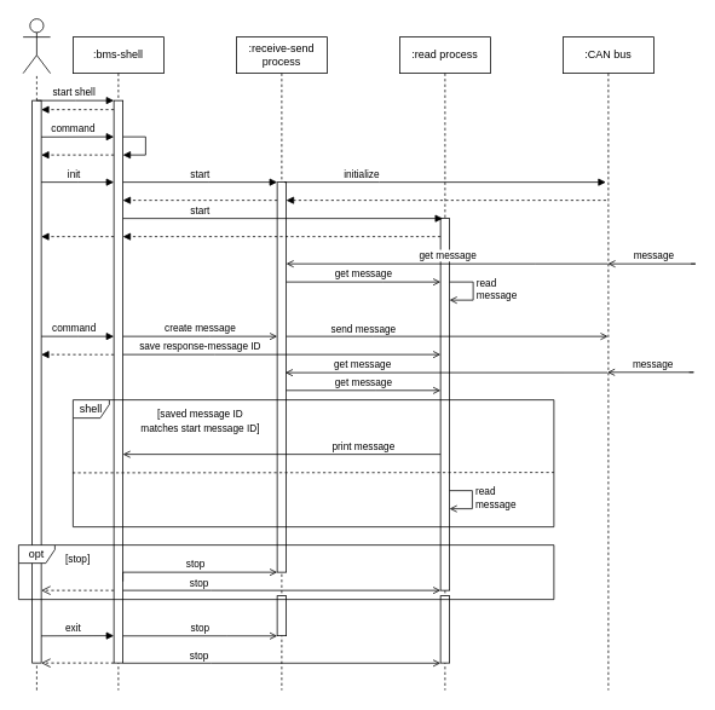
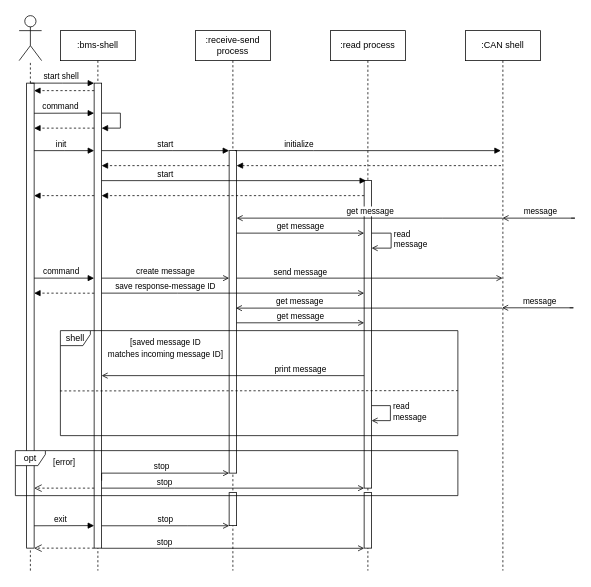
  <mxCell id="0" />
  <mxCell id="1" parent="0" />
  <mxCell id="2" value=":read process" style="shape=umlLifeline;perimeter=lifelinePerimeter;whiteSpace=wrap;html=1;container=0;dropTarget=0;collapsible=0;recursiveResize=0;outlineConnect=0;portConstraint=eastwest;newEdgeStyle={&quot;edgeStyle&quot;:&quot;elbowEdgeStyle&quot;,&quot;elbow&quot;:&quot;vertical&quot;,&quot;curved&quot;:0,&quot;rounded&quot;:0};" parent="1" vertex="1"><mxGeometry x="440" y="40" width="100" height="720" as="geometry" /></mxCell>
  <mxCell id="3" value="" style="html=1;points=[];perimeter=orthogonalPerimeter;outlineConnect=0;targetShapes=umlLifeline;portConstraint=eastwest;newEdgeStyle={&quot;edgeStyle&quot;:&quot;elbowEdgeStyle&quot;,&quot;elbow&quot;:&quot;vertical&quot;,&quot;curved&quot;:0,&quot;rounded&quot;:0};" parent="2" vertex="1"><mxGeometry x="45" y="200" width="10" height="410" as="geometry" /></mxCell>
  <mxCell id="4" value="read&lt;br&gt;message" style="html=1;align=left;spacingLeft=2;endArrow=open;rounded=0;edgeStyle=orthogonalEdgeStyle;curved=0;rounded=0;endFill=0;" edge="1" parent="2" source="3" target="3"><mxGeometry x="-0.061" relative="1" as="geometry"><mxPoint x="56.0" y="270" as="sourcePoint" /><Array as="points"><mxPoint x="81" y="270" /><mxPoint x="81" y="290" /></Array><mxPoint x="56.0" y="290" as="targetPoint" /><mxPoint as="offset" /></mxGeometry></mxCell>
  <mxCell id="5" value="read&lt;br&gt;message" style="html=1;align=left;spacingLeft=2;endArrow=open;rounded=0;edgeStyle=orthogonalEdgeStyle;curved=0;rounded=0;endFill=0;" edge="1" parent="2"><mxGeometry x="-0.061" relative="1" as="geometry"><mxPoint x="55" y="500.004" as="sourcePoint" /><Array as="points"><mxPoint x="80" y="499.97" /><mxPoint x="80" y="519.97" /></Array><mxPoint x="55" y="520.004" as="targetPoint" /><mxPoint as="offset" /></mxGeometry></mxCell>
  <mxCell id="6" value="" style="html=1;points=[];perimeter=orthogonalPerimeter;outlineConnect=0;targetShapes=umlLifeline;portConstraint=eastwest;newEdgeStyle={&quot;edgeStyle&quot;:&quot;elbowEdgeStyle&quot;,&quot;elbow&quot;:&quot;vertical&quot;,&quot;curved&quot;:0,&quot;rounded&quot;:0};" vertex="1" parent="2"><mxGeometry x="45" y="616" width="10" height="74" as="geometry" /></mxCell>
  <mxCell id="7" value="" style="endArrow=none;dashed=1;html=1;strokeWidth=1;rounded=0;" parent="1" target="8" edge="1"><mxGeometry width="50" height="50" relative="1" as="geometry"><mxPoint x="40" y="760" as="sourcePoint" /><mxPoint x="40" y="80" as="targetPoint" /><Array as="points"><mxPoint x="40" y="200" /></Array></mxGeometry></mxCell>
  <mxCell id="8" value="" style="html=1;points=[];perimeter=orthogonalPerimeter;outlineConnect=0;targetShapes=umlLifeline;portConstraint=eastwest;newEdgeStyle={&quot;edgeStyle&quot;:&quot;elbowEdgeStyle&quot;,&quot;elbow&quot;:&quot;vertical&quot;,&quot;curved&quot;:0,&quot;rounded&quot;:0};" parent="1" vertex="1"><mxGeometry x="35" y="110" width="10" height="620" as="geometry" /></mxCell>
  <mxCell id="9" value=":bms-shell" style="shape=umlLifeline;perimeter=lifelinePerimeter;whiteSpace=wrap;html=1;container=0;dropTarget=0;collapsible=0;recursiveResize=0;outlineConnect=0;portConstraint=eastwest;newEdgeStyle={&quot;edgeStyle&quot;:&quot;elbowEdgeStyle&quot;,&quot;elbow&quot;:&quot;vertical&quot;,&quot;curved&quot;:0,&quot;rounded&quot;:0};" parent="1" vertex="1"><mxGeometry x="80" y="40" width="100" height="720" as="geometry" /></mxCell>
  <mxCell id="10" value="" style="html=1;points=[];perimeter=orthogonalPerimeter;outlineConnect=0;targetShapes=umlLifeline;portConstraint=eastwest;newEdgeStyle={&quot;edgeStyle&quot;:&quot;elbowEdgeStyle&quot;,&quot;elbow&quot;:&quot;vertical&quot;,&quot;curved&quot;:0,&quot;rounded&quot;:0};" parent="9" vertex="1"><mxGeometry x="45" y="70" width="10" height="620" as="geometry" /></mxCell>
  <mxCell id="11" value="" style="html=1;verticalAlign=top;startArrow=none;endArrow=block;startSize=8;edgeStyle=elbowEdgeStyle;elbow=vertical;curved=0;rounded=0;startFill=0;endFill=1;" parent="9" target="10" edge="1"><mxGeometry relative="1" as="geometry"><mxPoint x="-40" y="70" as="sourcePoint" /></mxGeometry></mxCell>
  <mxCell id="12" value="start shell" style="edgeLabel;html=1;align=center;verticalAlign=middle;resizable=0;points=[];" parent="11" vertex="1" connectable="0"><mxGeometry x="0.078" y="-1" relative="1" as="geometry"><mxPoint x="-6" y="-11" as="offset" /></mxGeometry></mxCell>
  <mxCell id="13" value=":receive-send&lt;br&gt;process" style="shape=umlLifeline;perimeter=lifelinePerimeter;whiteSpace=wrap;html=1;container=0;dropTarget=0;collapsible=0;recursiveResize=0;outlineConnect=0;portConstraint=eastwest;newEdgeStyle={&quot;edgeStyle&quot;:&quot;elbowEdgeStyle&quot;,&quot;elbow&quot;:&quot;vertical&quot;,&quot;curved&quot;:0,&quot;rounded&quot;:0};" parent="1" vertex="1"><mxGeometry x="260" y="40" width="100" height="720" as="geometry" /></mxCell>
  <mxCell id="14" value="" style="html=1;points=[];perimeter=orthogonalPerimeter;outlineConnect=0;targetShapes=umlLifeline;portConstraint=eastwest;newEdgeStyle={&quot;edgeStyle&quot;:&quot;elbowEdgeStyle&quot;,&quot;elbow&quot;:&quot;vertical&quot;,&quot;curved&quot;:0,&quot;rounded&quot;:0};" parent="13" vertex="1"><mxGeometry x="45" y="160" width="10" height="430" as="geometry" /></mxCell>
  <mxCell id="15" value="" style="html=1;points=[];perimeter=orthogonalPerimeter;outlineConnect=0;targetShapes=umlLifeline;portConstraint=eastwest;newEdgeStyle={&quot;edgeStyle&quot;:&quot;elbowEdgeStyle&quot;,&quot;elbow&quot;:&quot;vertical&quot;,&quot;curved&quot;:0,&quot;rounded&quot;:0};" vertex="1" parent="13"><mxGeometry x="45" y="616" width="10" height="44" as="geometry" /></mxCell>
  <mxCell id="16" value="start" style="html=1;verticalAlign=bottom;endArrow=block;edgeStyle=elbowEdgeStyle;elbow=vertical;curved=0;rounded=0;startArrow=none;startFill=0;" parent="1" edge="1"><mxGeometry relative="1" as="geometry"><mxPoint x="135" y="200" as="sourcePoint" /><Array as="points"><mxPoint x="230" y="200" /></Array><mxPoint x="305" y="200" as="targetPoint" /></mxGeometry></mxCell>
  <mxCell id="17" value="" style="html=1;verticalAlign=bottom;endArrow=open;dashed=1;endSize=8;edgeStyle=elbowEdgeStyle;elbow=vertical;curved=0;rounded=0;" parent="1" edge="1"><mxGeometry relative="1" as="geometry"><mxPoint x="45" y="730" as="targetPoint" /><Array as="points"><mxPoint x="125" y="730" /></Array><mxPoint x="125" y="730" as="sourcePoint" /></mxGeometry></mxCell>
  <mxCell id="18" value="" style="endArrow=none;dashed=1;html=1;strokeWidth=1;rounded=0;" parent="1" source="8" edge="1"><mxGeometry width="50" height="50" relative="1" as="geometry"><mxPoint x="40" y="340" as="sourcePoint" /><mxPoint x="40" y="80" as="targetPoint" /><Array as="points" /></mxGeometry></mxCell>
  <mxCell id="19" value="Actor" style="shape=umlActor;verticalLabelPosition=bottom;verticalAlign=top;html=1;outlineConnect=0;fontColor=none;noLabel=1;" parent="1" vertex="1"><mxGeometry x="25" y="20" width="30" height="60" as="geometry" /></mxCell>
  <mxCell id="20" value="" style="html=1;verticalAlign=top;startArrow=none;endArrow=block;startSize=8;edgeStyle=elbowEdgeStyle;elbow=vertical;curved=0;rounded=0;startFill=0;endFill=1;" parent="1" edge="1"><mxGeometry relative="1" as="geometry"><mxPoint x="45" y="200" as="sourcePoint" /><mxPoint x="125" y="200" as="targetPoint" /></mxGeometry></mxCell>
  <mxCell id="21" value="init" style="edgeLabel;html=1;align=center;verticalAlign=middle;resizable=0;points=[];" parent="20" vertex="1" connectable="0"><mxGeometry x="0.078" y="-1" relative="1" as="geometry"><mxPoint x="-8" y="-11" as="offset" /></mxGeometry></mxCell>
  <mxCell id="22" value="start" style="html=1;verticalAlign=bottom;endArrow=block;edgeStyle=elbowEdgeStyle;elbow=vertical;curved=0;rounded=0;startArrow=none;startFill=0;" parent="1" edge="1"><mxGeometry x="-0.52" relative="1" as="geometry"><mxPoint x="135" y="240" as="sourcePoint" /><Array as="points"><mxPoint x="232.5" y="240" /></Array><mxPoint x="487.5" y="240.5" as="targetPoint" /><mxPoint y="1" as="offset" /></mxGeometry></mxCell>
  <mxCell id="23" value="" style="html=1;verticalAlign=top;startArrow=none;endArrow=block;startSize=8;edgeStyle=elbowEdgeStyle;elbow=vertical;curved=0;rounded=0;startFill=0;endFill=1;" parent="1" edge="1"><mxGeometry relative="1" as="geometry"><mxPoint x="45" y="700.2" as="sourcePoint" /><mxPoint x="125" y="700.2" as="targetPoint" /></mxGeometry></mxCell>
  <mxCell id="24" value="exit" style="edgeLabel;html=1;align=center;verticalAlign=middle;resizable=0;points=[];" parent="23" vertex="1" connectable="0"><mxGeometry x="0.078" y="-1" relative="1" as="geometry"><mxPoint x="-8" y="-11" as="offset" /></mxGeometry></mxCell>
  <mxCell id="25" value="stop" style="html=1;verticalAlign=bottom;endArrow=open;edgeStyle=elbowEdgeStyle;elbow=vertical;curved=0;rounded=0;startArrow=none;startFill=0;endFill=0;" parent="1" edge="1"><mxGeometry relative="1" as="geometry"><mxPoint x="135" y="700.2" as="sourcePoint" /><Array as="points"><mxPoint x="250" y="700.2" /></Array><mxPoint x="305" y="700.2" as="targetPoint" /><mxPoint as="offset" /></mxGeometry></mxCell>
  <mxCell id="26" value="stop" style="html=1;verticalAlign=bottom;endArrow=open;edgeStyle=elbowEdgeStyle;elbow=vertical;curved=0;rounded=0;startArrow=none;startFill=0;endFill=0;" parent="1" edge="1"><mxGeometry x="-0.52" relative="1" as="geometry"><mxPoint x="135" y="730.2" as="sourcePoint" /><Array as="points"><mxPoint x="232.5" y="730.2" /></Array><mxPoint x="485" y="730.2" as="targetPoint" /><mxPoint y="1" as="offset" /></mxGeometry></mxCell>
- <mxCell id="27" value=":CAN bus" style="shape=umlLifeline;perimeter=lifelinePerimeter;whiteSpace=wrap;html=1;container=0;dropTarget=0;collapsible=0;recursiveResize=0;outlineConnect=0;portConstraint=eastwest;newEdgeStyle={&quot;edgeStyle&quot;:&quot;elbowEdgeStyle&quot;,&quot;elbow&quot;:&quot;vertical&quot;,&quot;curved&quot;:0,&quot;rounded&quot;:0};" parent="1" vertex="1"><mxGeometry x="620" y="40" width="100" height="720" as="geometry" /></mxCell>
+ <mxCell id="27" value=":CAN shell" style="shape=umlLifeline;perimeter=lifelinePerimeter;whiteSpace=wrap;html=1;container=0;dropTarget=0;collapsible=0;recursiveResize=0;outlineConnect=0;portConstraint=eastwest;newEdgeStyle={&quot;edgeStyle&quot;:&quot;elbowEdgeStyle&quot;,&quot;elbow&quot;:&quot;vertical&quot;,&quot;curved&quot;:0,&quot;rounded&quot;:0};" parent="1" vertex="1"><mxGeometry x="620" y="40" width="100" height="720" as="geometry" /></mxCell>
  <mxCell id="28" value="initialize" style="html=1;verticalAlign=bottom;endArrow=block;edgeStyle=elbowEdgeStyle;elbow=vertical;curved=0;rounded=0;startArrow=none;startFill=0;" parent="1" edge="1"><mxGeometry x="-0.52" relative="1" as="geometry"><mxPoint x="312.75" y="200" as="sourcePoint" /><Array as="points"><mxPoint x="417.75" y="200" /></Array><mxPoint x="667.25" y="200" as="targetPoint" /><mxPoint y="1" as="offset" /></mxGeometry></mxCell>
  <mxCell id="29" value="" style="html=1;verticalAlign=top;startArrow=none;endArrow=block;startSize=8;edgeStyle=elbowEdgeStyle;elbow=vertical;curved=0;rounded=0;startFill=0;endFill=1;dashed=1;" edge="1" parent="1"><mxGeometry relative="1" as="geometry"><mxPoint x="125" y="120" as="sourcePoint" /><mxPoint x="45" y="120" as="targetPoint" /></mxGeometry></mxCell>
  <mxCell id="30" value="" style="html=1;verticalAlign=bottom;endArrow=block;edgeStyle=elbowEdgeStyle;elbow=vertical;curved=0;rounded=0;startArrow=none;startFill=0;dashed=1;" edge="1" parent="1"><mxGeometry x="-0.52" relative="1" as="geometry"><mxPoint x="667.5" y="220" as="sourcePoint" /><Array as="points"><mxPoint x="417.5" y="220" /></Array><mxPoint x="315" y="220" as="targetPoint" /><mxPoint y="1" as="offset" /></mxGeometry></mxCell>
  <mxCell id="31" value="" style="html=1;verticalAlign=bottom;endArrow=block;edgeStyle=elbowEdgeStyle;elbow=vertical;curved=0;rounded=0;startArrow=none;startFill=0;dashed=1;" edge="1" parent="1"><mxGeometry x="-0.52" relative="1" as="geometry"><mxPoint x="305" y="220" as="sourcePoint" /><Array as="points"><mxPoint x="140" y="220" /></Array><mxPoint x="135" y="220" as="targetPoint" /><mxPoint y="1" as="offset" /></mxGeometry></mxCell>
  <mxCell id="32" value="" style="html=1;verticalAlign=bottom;endArrow=block;edgeStyle=elbowEdgeStyle;elbow=vertical;curved=0;rounded=0;startArrow=none;startFill=0;dashed=1;" edge="1" parent="1"><mxGeometry x="-0.52" relative="1" as="geometry"><mxPoint x="485" y="259.999" as="sourcePoint" /><Array as="points" /><mxPoint x="135" y="259.999" as="targetPoint" /><mxPoint y="1" as="offset" /></mxGeometry></mxCell>
  <mxCell id="33" value="" style="html=1;verticalAlign=top;startArrow=none;endArrow=block;startSize=8;edgeStyle=elbowEdgeStyle;elbow=vertical;curved=0;rounded=0;startFill=0;endFill=1;" edge="1" parent="1"><mxGeometry relative="1" as="geometry"><mxPoint x="45" y="150.2" as="sourcePoint" /><mxPoint x="125" y="150.2" as="targetPoint" /></mxGeometry></mxCell>
  <mxCell id="34" value="command" style="edgeLabel;html=1;align=center;verticalAlign=middle;resizable=0;points=[];" vertex="1" connectable="0" parent="33"><mxGeometry x="0.078" y="-1" relative="1" as="geometry"><mxPoint x="-8" y="-11" as="offset" /></mxGeometry></mxCell>
  <mxCell id="35" value="" style="html=1;align=left;spacingLeft=2;endArrow=block;rounded=0;edgeStyle=orthogonalEdgeStyle;curved=0;rounded=0;" edge="1" target="10" parent="1"><mxGeometry x="-0.061" relative="1" as="geometry"><mxPoint x="135" y="150" as="sourcePoint" /><Array as="points"><mxPoint x="160" y="150" /><mxPoint x="160" y="170" /></Array><mxPoint x="135" y="180.064" as="targetPoint" /><mxPoint as="offset" /></mxGeometry></mxCell>
  <mxCell id="36" value="" style="html=1;verticalAlign=top;startArrow=none;endArrow=block;startSize=8;edgeStyle=elbowEdgeStyle;elbow=vertical;curved=0;rounded=0;startFill=0;endFill=1;dashed=1;" edge="1" parent="1"><mxGeometry relative="1" as="geometry"><mxPoint x="125" y="170" as="sourcePoint" /><mxPoint x="45" y="170" as="targetPoint" /></mxGeometry></mxCell>
  <mxCell id="37" value="message" style="html=1;verticalAlign=bottom;endArrow=open;edgeStyle=elbowEdgeStyle;elbow=vertical;curved=0;rounded=0;startArrow=none;startFill=0;endFill=0;" edge="1" parent="1" target="27"><mxGeometry relative="1" as="geometry"><mxPoint x="761" y="290" as="sourcePoint" /><Array as="points"><mxPoint x="766" y="290" /></Array><mxPoint x="671" y="290" as="targetPoint" /></mxGeometry></mxCell>
  <mxCell id="38" value="" style="html=1;verticalAlign=top;startArrow=none;endArrow=block;startSize=8;edgeStyle=elbowEdgeStyle;elbow=horizontal;curved=0;rounded=0;startFill=0;endFill=1;" edge="1" parent="1"><mxGeometry relative="1" as="geometry"><mxPoint x="45" y="370" as="sourcePoint" /><mxPoint x="125" y="370" as="targetPoint" /></mxGeometry></mxCell>
  <mxCell id="39" value="command" style="edgeLabel;html=1;align=center;verticalAlign=middle;resizable=0;points=[];" vertex="1" connectable="0" parent="38"><mxGeometry x="0.078" y="-1" relative="1" as="geometry"><mxPoint x="-8" y="-11" as="offset" /></mxGeometry></mxCell>
  <mxCell id="40" value="" style="html=1;verticalAlign=top;startArrow=none;endArrow=block;startSize=8;edgeStyle=elbowEdgeStyle;elbow=vertical;curved=0;rounded=0;startFill=0;endFill=1;dashed=1;" edge="1" parent="1"><mxGeometry relative="1" as="geometry"><mxPoint x="125" y="390.1" as="sourcePoint" /><mxPoint x="45" y="390.1" as="targetPoint" /></mxGeometry></mxCell>
  <mxCell id="41" value="create message" style="html=1;verticalAlign=bottom;endArrow=open;edgeStyle=elbowEdgeStyle;elbow=vertical;curved=0;rounded=0;startArrow=none;startFill=0;endFill=0;" edge="1" parent="1"><mxGeometry relative="1" as="geometry"><mxPoint x="135" y="370" as="sourcePoint" /><Array as="points"><mxPoint x="231.25" y="370" /></Array><mxPoint x="305" y="370" as="targetPoint" /><mxPoint as="offset" /></mxGeometry></mxCell>
  <mxCell id="42" value="send message" style="html=1;verticalAlign=bottom;endArrow=open;edgeStyle=elbowEdgeStyle;elbow=vertical;curved=0;rounded=0;startArrow=none;startFill=0;endFill=0;" edge="1" parent="1"><mxGeometry x="-0.52" relative="1" as="geometry"><mxPoint x="315" y="370" as="sourcePoint" /><Array as="points"><mxPoint x="411.25" y="370" /></Array><mxPoint x="669.5" y="370" as="targetPoint" /><mxPoint y="1" as="offset" /></mxGeometry></mxCell>
  <mxCell id="43" value="save response-message ID" style="html=1;verticalAlign=bottom;endArrow=open;edgeStyle=elbowEdgeStyle;elbow=vertical;curved=0;rounded=0;startArrow=none;startFill=0;endFill=0;" edge="1" parent="1"><mxGeometry x="-0.514" relative="1" as="geometry"><mxPoint x="135" y="390" as="sourcePoint" /><Array as="points"><mxPoint x="236.25" y="390" /></Array><mxPoint x="485" y="390" as="targetPoint" /><mxPoint as="offset" /></mxGeometry></mxCell>
  <mxCell id="44" value="shell" style="shape=umlFrame;whiteSpace=wrap;html=1;pointerEvents=0;width=40;height=20;" vertex="1" parent="1"><mxGeometry x="80" y="440" width="530" height="140" as="geometry" /></mxCell>
  <mxCell id="45" value="message" style="html=1;verticalAlign=bottom;endArrow=open;edgeStyle=elbowEdgeStyle;elbow=vertical;curved=0;rounded=0;startArrow=none;startFill=0;endFill=0;" edge="1" parent="1"><mxGeometry relative="1" as="geometry"><mxPoint x="759" y="409.58" as="sourcePoint" /><Array as="points"><mxPoint x="764" y="409.58" /></Array><mxPoint x="669" y="409.58" as="targetPoint" /></mxGeometry></mxCell>
  <mxCell id="46" value="get message" style="html=1;verticalAlign=bottom;endArrow=open;edgeStyle=elbowEdgeStyle;elbow=vertical;curved=0;rounded=0;startArrow=none;startFill=0;endFill=0;" edge="1" parent="1"><mxGeometry x="0.521" relative="1" as="geometry"><mxPoint x="669" y="409.92" as="sourcePoint" /><Array as="points" /><mxPoint x="314" y="410.253" as="targetPoint" /><mxPoint as="offset" /></mxGeometry></mxCell>
  <mxCell id="47" value="" style="endArrow=none;dashed=1;html=1;rounded=0;entryX=1.001;entryY=0.548;entryDx=0;entryDy=0;entryPerimeter=0;exitX=0;exitY=0.55;exitDx=0;exitDy=0;exitPerimeter=0;" edge="1" parent="1"><mxGeometry width="50" height="50" relative="1" as="geometry"><mxPoint x="79.47" y="520.4" as="sourcePoint" /><mxPoint x="610" y="520" as="targetPoint" /></mxGeometry></mxCell>
  <mxCell id="48" value="print message" style="html=1;verticalAlign=bottom;endArrow=open;edgeStyle=elbowEdgeStyle;elbow=vertical;curved=0;rounded=0;startArrow=none;startFill=0;endFill=0;" edge="1" parent="1"><mxGeometry x="-0.514" relative="1" as="geometry"><mxPoint x="485" y="499.999" as="sourcePoint" /><Array as="points" /><mxPoint x="135" y="499.999" as="targetPoint" /><mxPoint as="offset" /></mxGeometry></mxCell>
- <mxCell id="49" value="&lt;font style=&quot;font-size: 11px;&quot;&gt;[saved message ID &lt;br&gt;matches start message ID]&lt;/font&gt;" style="text;html=1;align=center;verticalAlign=middle;resizable=0;points=[];autosize=1;strokeColor=none;fillColor=none;" vertex="1" parent="1"><mxGeometry x="130" y="443" width="180" height="40" as="geometry" /></mxCell>
+ <mxCell id="49" value="&lt;font style=&quot;font-size: 11px;&quot;&gt;[saved message ID &lt;br&gt;matches incoming message ID]&lt;/font&gt;" style="text;html=1;align=center;verticalAlign=middle;resizable=0;points=[];autosize=1;strokeColor=none;fillColor=none;" vertex="1" parent="1"><mxGeometry x="130" y="443" width="180" height="40" as="geometry" /></mxCell>
  <mxCell id="50" value="opt" style="shape=umlFrame;whiteSpace=wrap;html=1;pointerEvents=0;width=40;height=20;" vertex="1" parent="1"><mxGeometry x="20" y="600" width="590" height="60" as="geometry" /></mxCell>
- <mxCell id="51" value="&lt;span style=&quot;font-size: 11px;&quot;&gt;[stop]&lt;/span&gt;" style="text;html=1;align=center;verticalAlign=middle;resizable=0;points=[];autosize=1;strokeColor=none;fillColor=none;" vertex="1" parent="1"><mxGeometry x="60" y="600" width="50" height="30" as="geometry" /></mxCell>
+ <mxCell id="51" value="&lt;span style=&quot;font-size: 11px;&quot;&gt;[error]&lt;/span&gt;" style="text;html=1;align=center;verticalAlign=middle;resizable=0;points=[];autosize=1;strokeColor=none;fillColor=none;" vertex="1" parent="1"><mxGeometry x="60" y="600" width="50" height="30" as="geometry" /></mxCell>
  <mxCell id="52" value="stop" style="html=1;verticalAlign=bottom;endArrow=open;edgeStyle=elbowEdgeStyle;elbow=vertical;curved=0;rounded=0;startArrow=none;startFill=0;endFill=0;" edge="1" parent="1"><mxGeometry relative="1" as="geometry"><mxPoint x="135" y="640" as="sourcePoint" /><Array as="points"><mxPoint x="250" y="630" /></Array><mxPoint x="305" y="630" as="targetPoint" /><mxPoint as="offset" /></mxGeometry></mxCell>
  <mxCell id="53" value="stop" style="html=1;verticalAlign=bottom;endArrow=open;edgeStyle=elbowEdgeStyle;elbow=vertical;curved=0;rounded=0;startArrow=none;startFill=0;endFill=0;" edge="1" parent="1"><mxGeometry x="-0.52" relative="1" as="geometry"><mxPoint x="135" y="650" as="sourcePoint" /><Array as="points"><mxPoint x="232.5" y="650" /></Array><mxPoint x="485" y="650" as="targetPoint" /><mxPoint y="1" as="offset" /></mxGeometry></mxCell>
  <mxCell id="54" value="" style="html=1;verticalAlign=bottom;endArrow=open;dashed=1;endSize=8;edgeStyle=elbowEdgeStyle;elbow=vertical;curved=0;rounded=0;" edge="1" parent="1"><mxGeometry relative="1" as="geometry"><mxPoint x="45" y="650" as="targetPoint" /><Array as="points"><mxPoint x="125" y="650" /></Array><mxPoint x="125" y="650" as="sourcePoint" /></mxGeometry></mxCell>
  <mxCell id="55" value="" style="html=1;verticalAlign=top;startArrow=none;endArrow=block;startSize=8;edgeStyle=elbowEdgeStyle;elbow=vertical;curved=0;rounded=0;startFill=0;endFill=1;dashed=1;" edge="1" parent="1"><mxGeometry relative="1" as="geometry"><mxPoint x="125" y="260" as="sourcePoint" /><mxPoint x="45" y="260" as="targetPoint" /></mxGeometry></mxCell>
  <mxCell id="56" value="get message" style="html=1;verticalAlign=bottom;endArrow=open;edgeStyle=elbowEdgeStyle;elbow=vertical;curved=0;rounded=0;startArrow=none;startFill=0;endFill=0;" edge="1" parent="1" source="27" target="14"><mxGeometry relative="1" as="geometry"><mxPoint x="671" y="290" as="sourcePoint" /><Array as="points"><mxPoint x="590" y="290" /></Array><mxPoint x="316" y="290.241" as="targetPoint" /></mxGeometry></mxCell>
  <mxCell id="57" value="get message" style="html=1;verticalAlign=bottom;endArrow=open;edgeStyle=elbowEdgeStyle;elbow=vertical;curved=0;rounded=0;startArrow=none;startFill=0;endFill=0;" edge="1" parent="1" source="14" target="3"><mxGeometry relative="1" as="geometry"><mxPoint x="316" y="310" as="sourcePoint" /><Array as="points"><mxPoint x="421" y="310" /></Array><mxPoint x="486" y="310" as="targetPoint" /></mxGeometry></mxCell>
  <mxCell id="58" value="get message" style="html=1;verticalAlign=bottom;endArrow=open;edgeStyle=elbowEdgeStyle;elbow=vertical;curved=0;rounded=0;startArrow=none;startFill=0;endFill=0;" edge="1" parent="1" source="14" target="3"><mxGeometry relative="1" as="geometry"><mxPoint x="314" y="429.58" as="sourcePoint" /><Array as="points"><mxPoint x="414" y="429.58" /></Array><mxPoint x="484" y="429.58" as="targetPoint" /></mxGeometry></mxCell>
